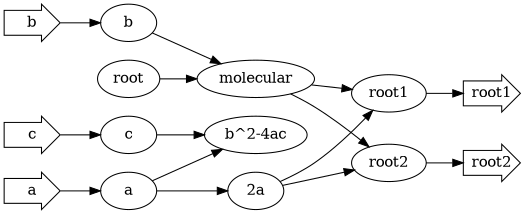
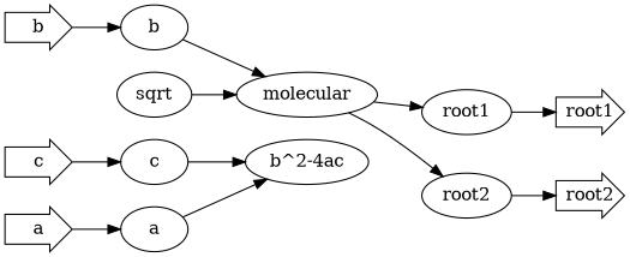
  digraph {
    rankdir=LR
    a [shape=rarrow]
    n2 [label=a]
-   n3 [label="2a"]
    n4 [label="b^2-4ac"]
    b [shape=rarrow]
    n6 [label=b]
    n7 [label=molecular]
    c [shape=rarrow]
    n9 [label=c]
    root1 [shape=rarrow]
    root2 [shape=rarrow]
    n12 [label=root1]
    n13 [label=root2]
-   n14 [label=root]
+   n14 [label=sqrt]
    a -> n2
-   n2 -> n3
    n2 -> n4
-   n3 -> n12
-   n3 -> n13
    b -> n6
    n6 -> n7
    n7 -> n12
    n7 -> n13
    c -> n9
    n9 -> n4
    n12 -> root1
    n13 -> root2
    n14 -> n7
  }
